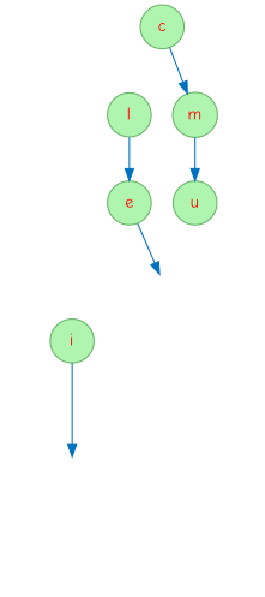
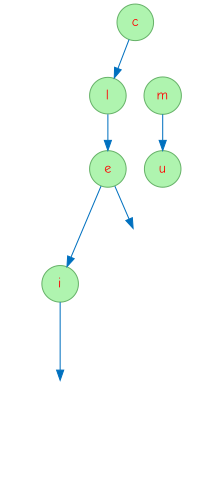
  digraph {
    fontname="Comic Neue"
    node [color="#66B268" fillcolor="#AFF4AF" fontcolor=red fontname="Comic Neue" shape=circle style=filled]
    edge [color="#0070BF" fontname="Comic Neue"]
    n1 [label=c]
    n2 [label=l]
    n3 [label=e]
    n4 [label=i]
    l1066516207 [style=invis]
    l780237624 [style=invis]
    n7 [label=m]
    n8 [label=u]
-   n1 -> n7
+   n1 -> n2
    n2 -> n3
+   n3 -> n4
    n3 -> l1066516207
    n4 -> l780237624
    n7 -> n8
  }
